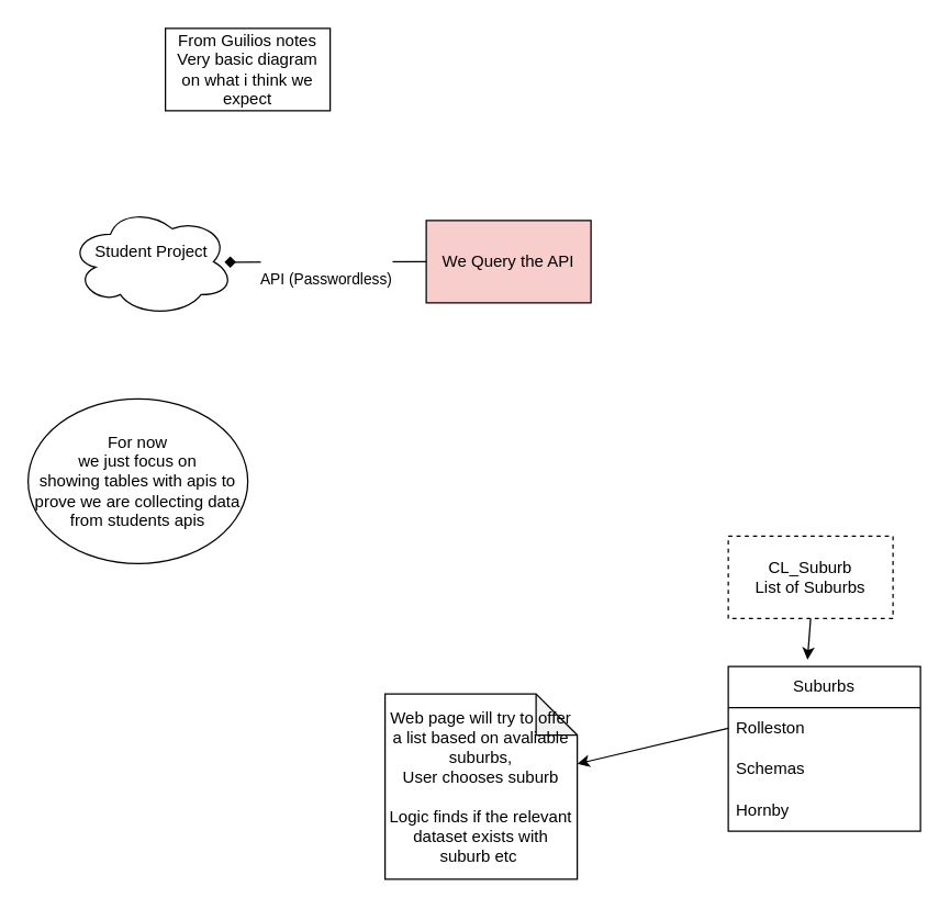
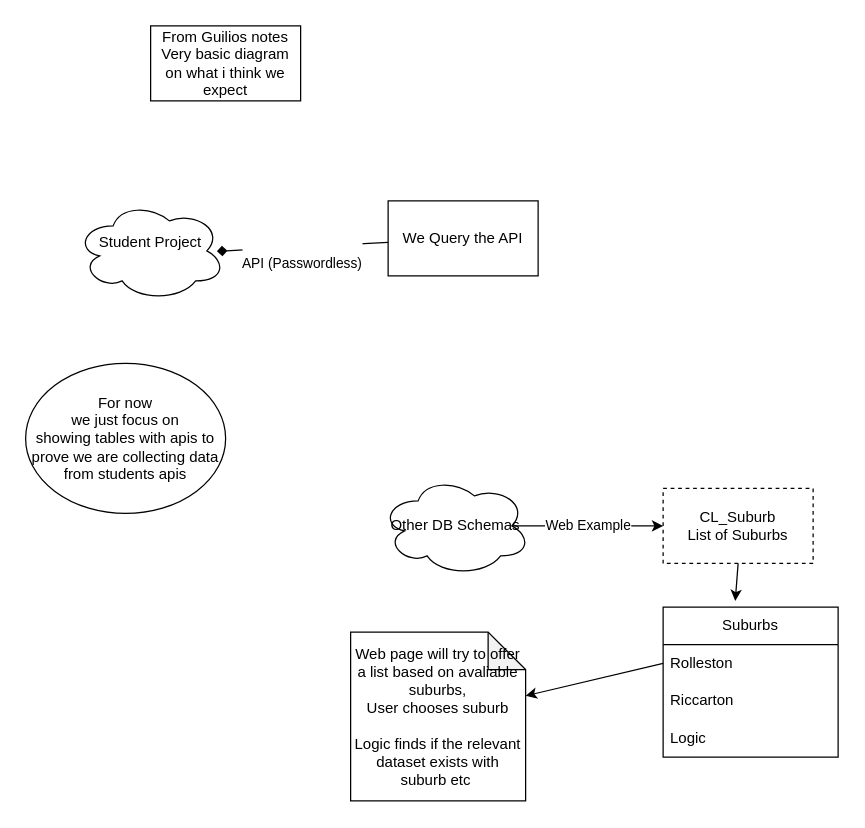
  <mxCell id="0" />
  <mxCell id="1" parent="0" />
  <mxCell id="2" value="From Guilios notes&lt;div&gt;Very basic diagram on what i think we expect&lt;/div&gt;" style="rounded=0;whiteSpace=wrap;html=1;" vertex="1" parent="1"><mxGeometry x="120" width="120" height="60" as="geometry" y="20" /></mxCell>
- <mxCell id="3" value="We Query the API" style="rounded=0;whiteSpace=wrap;html=1;fillColor=#f8cecc;" vertex="1" parent="1"><mxGeometry x="310" y="160" width="120" height="60" as="geometry" /></mxCell>
- <mxCell id="4" value="Student Project&lt;div&gt;&lt;br&gt;&lt;/div&gt;" style="ellipse;shape=cloud;whiteSpace=wrap;html=1;" vertex="1" parent="1"><mxGeometry x="50" y="150" width="120" height="80" as="geometry" /></mxCell>
+ <mxCell id="3" value="We Query the API" style="rounded=0;whiteSpace=wrap;html=1;" vertex="1" parent="1"><mxGeometry x="310" y="160" width="120" height="60" as="geometry" /></mxCell>
+ <mxCell id="4" value="Student Project&lt;div&gt;&lt;br&gt;&lt;/div&gt;" style="ellipse;shape=cloud;whiteSpace=wrap;html=1;" vertex="1" parent="1"><mxGeometry x="60" y="160" width="120" height="80" as="geometry" /></mxCell>
  <mxCell id="5" value="&lt;br&gt;&lt;br&gt;API (Passwordless)" style="endArrow=diamond;html=1;rounded=0;entryX=0.942;entryY=0.504;entryDx=0;entryDy=0;entryPerimeter=0;" edge="1" parent="1" source="3" target="4"><mxGeometry width="50" height="50" relative="1" as="geometry"><mxPoint x="280" y="240" as="sourcePoint" /><mxPoint x="330" y="190" as="targetPoint" /></mxGeometry></mxCell>
+ <mxCell id="6" value="Other DB Schemas" style="ellipse;shape=cloud;whiteSpace=wrap;html=1;" vertex="1" parent="1"><mxGeometry x="304" y="380" width="120" height="80" as="geometry" /></mxCell>
  <mxCell id="7" value="CL_Suburb&lt;div&gt;List of Suburbs&lt;/div&gt;" style="rounded=0;whiteSpace=wrap;html=1;dashed=1;" vertex="1" parent="1"><mxGeometry x="530" y="390" width="120" height="60" as="geometry" /></mxCell>
+ <mxCell id="8" value="Web Example" style="endArrow=classic;html=1;rounded=0;exitX=0.875;exitY=0.5;exitDx=0;exitDy=0;exitPerimeter=0;" edge="1" parent="1" source="6" target="7"><mxGeometry width="50" height="50" relative="1" as="geometry"><mxPoint x="400" y="510" as="sourcePoint" /><mxPoint x="450" y="460" as="targetPoint" /></mxGeometry></mxCell>
  <mxCell id="9" value="" style="endArrow=classic;html=1;rounded=0;exitX=0.5;exitY=1;exitDx=0;exitDy=0;" edge="1" parent="1" source="7"><mxGeometry width="50" height="50" relative="1" as="geometry"><mxPoint x="250" y="510" as="sourcePoint" /><mxPoint x="587.692" y="480" as="targetPoint" /></mxGeometry></mxCell>
  <mxCell id="10" value="Suburbs" style="swimlane;fontStyle=0;childLayout=stackLayout;horizontal=1;startSize=30;horizontalStack=0;resizeParent=1;resizeParentMax=0;resizeLast=0;collapsible=1;marginBottom=0;whiteSpace=wrap;html=1;" vertex="1" parent="1"><mxGeometry x="530" y="485" width="140" height="120" as="geometry" /></mxCell>
  <mxCell id="11" value="Rolleston" style="text;strokeColor=none;fillColor=none;align=left;verticalAlign=middle;spacingLeft=4;spacingRight=4;overflow=hidden;points=[[0,0.5],[1,0.5]];portConstraint=eastwest;rotatable=0;whiteSpace=wrap;html=1;" vertex="1" parent="10"><mxGeometry y="30" width="140" height="30" as="geometry" /></mxCell>
- <mxCell id="12" value="Schemas" style="text;strokeColor=none;fillColor=none;align=left;verticalAlign=middle;spacingLeft=4;spacingRight=4;overflow=hidden;points=[[0,0.5],[1,0.5]];portConstraint=eastwest;rotatable=0;whiteSpace=wrap;html=1;" vertex="1" parent="10"><mxGeometry y="60" width="140" height="30" as="geometry" /></mxCell>
- <mxCell id="13" value="Hornby" style="text;strokeColor=none;fillColor=none;align=left;verticalAlign=middle;spacingLeft=4;spacingRight=4;overflow=hidden;points=[[0,0.5],[1,0.5]];portConstraint=eastwest;rotatable=0;whiteSpace=wrap;html=1;" vertex="1" parent="10"><mxGeometry y="90" width="140" height="30" as="geometry" /></mxCell>
+ <mxCell id="12" value="Riccarton" style="text;strokeColor=none;fillColor=none;align=left;verticalAlign=middle;spacingLeft=4;spacingRight=4;overflow=hidden;points=[[0,0.5],[1,0.5]];portConstraint=eastwest;rotatable=0;whiteSpace=wrap;html=1;" vertex="1" parent="10"><mxGeometry y="60" width="140" height="30" as="geometry" /></mxCell>
+ <mxCell id="13" value="Logic" style="text;strokeColor=none;fillColor=none;align=left;verticalAlign=middle;spacingLeft=4;spacingRight=4;overflow=hidden;points=[[0,0.5],[1,0.5]];portConstraint=eastwest;rotatable=0;whiteSpace=wrap;html=1;" vertex="1" parent="10"><mxGeometry y="90" width="140" height="30" as="geometry" /></mxCell>
  <mxCell id="14" value="Web page will try to offer a list based on avaliable suburbs,&lt;div&gt;User chooses suburb&lt;/div&gt;&lt;div&gt;&lt;br&gt;Logic finds if the relevant dataset exists with suburb etc&amp;nbsp;&lt;/div&gt;" style="shape=note;whiteSpace=wrap;html=1;backgroundOutline=1;darkOpacity=0.05;" vertex="1" parent="1"><mxGeometry x="280" y="505" width="140" height="135" as="geometry" /></mxCell>
  <mxCell id="15" value="" style="endArrow=classic;html=1;rounded=0;exitX=0;exitY=0.5;exitDx=0;exitDy=0;" edge="1" parent="1" source="11" target="14"><mxGeometry width="50" height="50" relative="1" as="geometry"><mxPoint x="250" y="510" as="sourcePoint" /><mxPoint x="300" y="460" as="targetPoint" /></mxGeometry></mxCell>
  <mxCell id="16" value="For now&lt;div&gt;we just focus on&lt;/div&gt;&lt;div&gt;showing tables with apis to prove we are collecting data from students apis&lt;/div&gt;" style="ellipse;whiteSpace=wrap;html=1;" vertex="1" parent="1"><mxGeometry x="20" y="290" width="160" height="120" as="geometry" /></mxCell>
